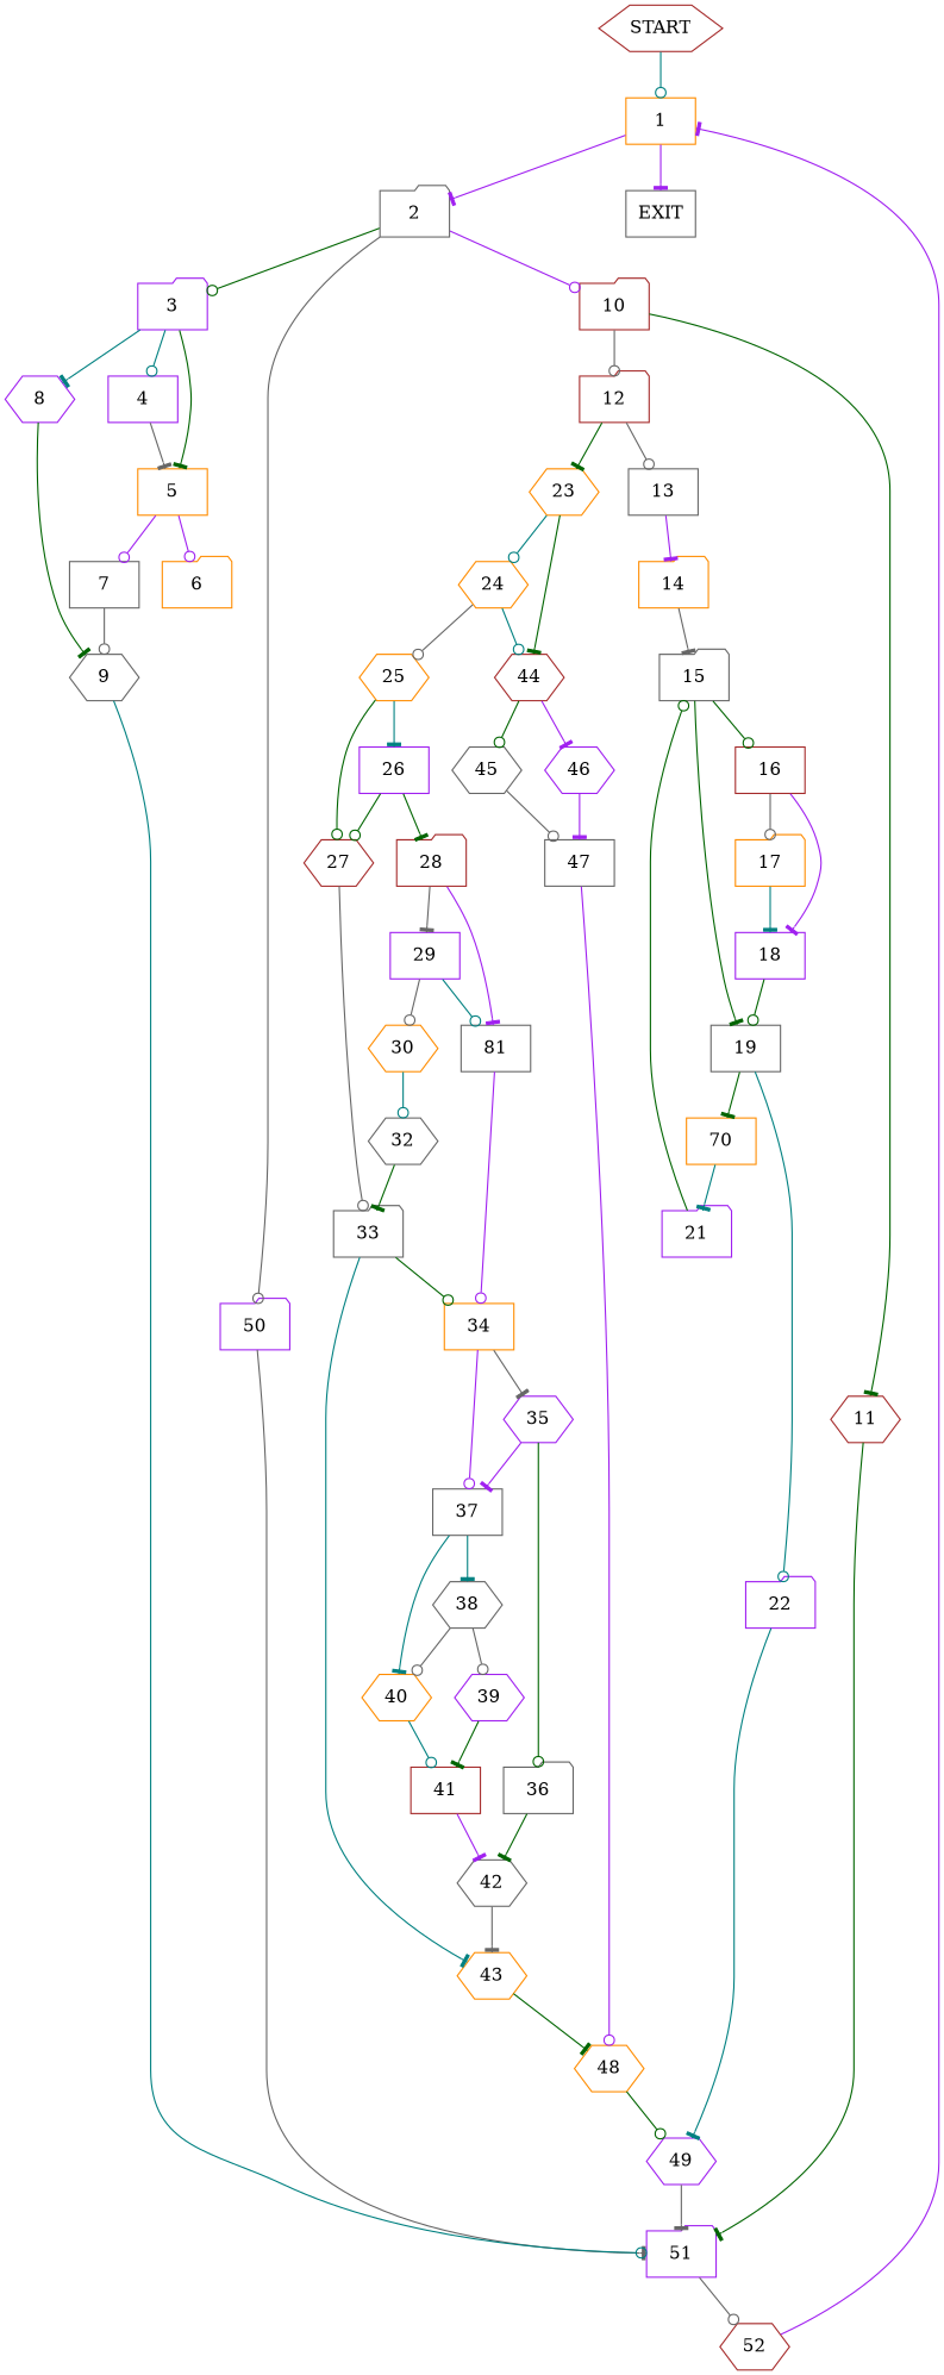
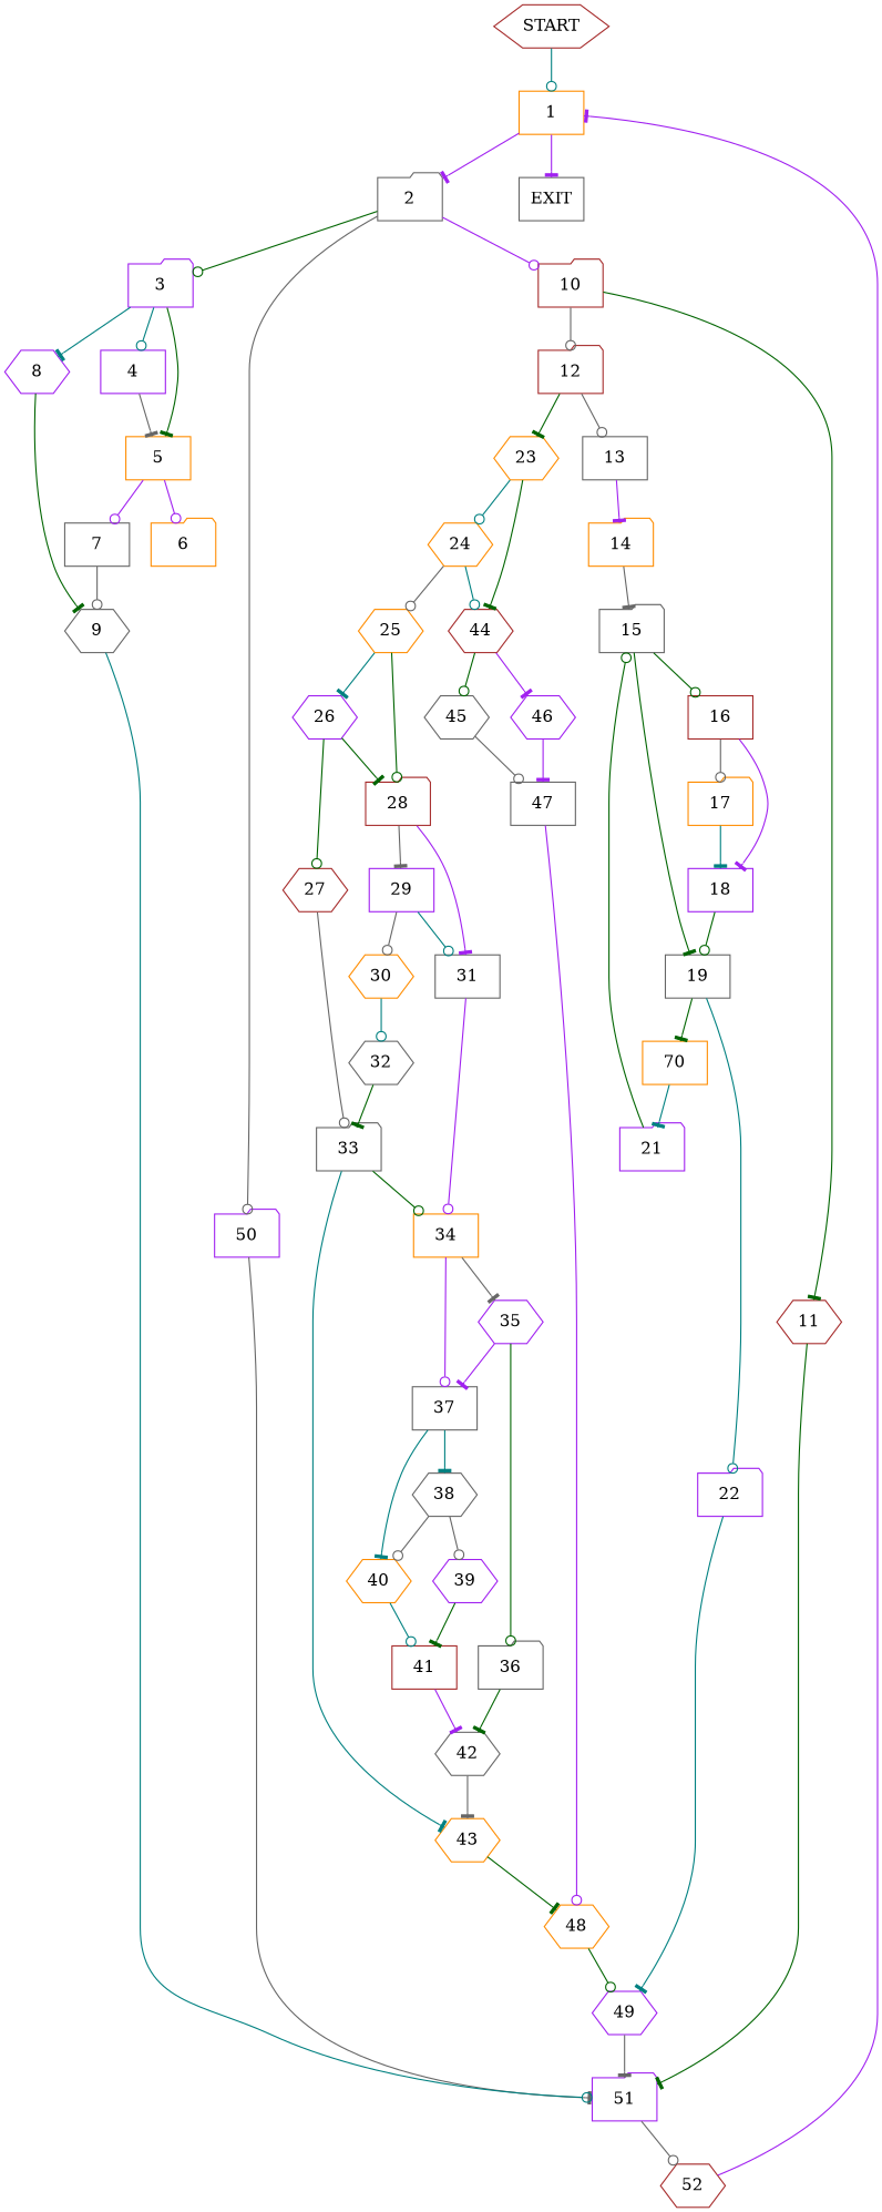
  digraph {
    node [color=gray40 shape=hexagon]
    edge [arrowhead=tee color=darkgreen]
    n1 [color=brown label=START]
    1 [color=darkorange shape=box]
    2 [shape=folder]
    n4 [label=EXIT shape=box]
    3 [color=purple shape=folder]
    10 [color=brown shape=folder]
    50 [color=purple shape=folder]
    4 [color=purple shape=box]
    5 [color=darkorange shape=box]
    8 [color=purple]
    11 [color=brown]
    12 [color=brown shape=folder]
    51 [color=purple shape=folder]
    6 [color=darkorange shape=folder]
    7 [shape=box]
    9
    52 [color=brown]
    13 [shape=box]
    23 [color=darkorange]
    14 [color=darkorange shape=folder]
    24 [color=darkorange]
    44 [color=brown]
    15 [shape=folder]
    16 [color=brown shape=box]
    19 [shape=box]
    17 [color=darkorange shape=folder]
    18 [color=purple shape=box]
    n28 [color=darkorange label=70 shape=box]
    22 [color=purple shape=folder]
    21 [color=purple shape=folder]
    49 [color=purple]
    25 [color=darkorange]
    45
    46 [color=purple]
-   26 [color=purple shape=box]
+   26 [color=purple]
    28 [color=brown shape=folder]
    27 [color=brown]
    29 [color=purple shape=box]
-   31 [shape=box label=81]
+   31 [shape=box]
    33 [shape=folder]
    34 [color=darkorange shape=box]
    43 [color=darkorange]
    30 [color=darkorange]
    32
    35 [color=purple]
    37 [shape=box]
    48 [color=darkorange]
    36 [shape=folder]
    38
    40 [color=darkorange]
    42
    39 [color=purple]
    41 [color=brown shape=box]
    47 [shape=box]
    n1 -> 1 [arrowhead=odot color=teal]
    1 -> 2 [color=purple]
    1 -> n4 [color=purple]
    2 -> 3 [arrowhead=odot]
    2 -> 10 [arrowhead=odot color=purple tailport=s2]
    2 -> 50 [arrowhead=odot color=gray40]
    3 -> 4 [arrowhead=odot color=teal]
    3 -> 5 [tailport=s2]
    3 -> 8 [color=teal]
    10 -> 11
    10 -> 12 [arrowhead=odot color=gray40]
    50 -> 51 [color=gray40]
    4 -> 5 [color=gray40]
    5 -> 6 [arrowhead=odot color=purple]
    5 -> 7 [arrowhead=odot color=purple]
    8 -> 9
    11 -> 51
    12 -> 13 [arrowhead=odot color=gray40]
    12 -> 23
    51 -> 52 [arrowhead=odot color=gray40]
    7 -> 9 [arrowhead=odot color=gray40]
    9 -> 51 [arrowhead=odot color=teal]
    52 -> 1 [color=purple]
    13 -> 14 [color=purple]
    23 -> 24 [arrowhead=odot color=teal]
    23 -> 44
    14 -> 15 [color=gray40]
    24 -> 44 [arrowhead=odot color=teal]
    24 -> 25 [arrowhead=odot color=gray40]
    44 -> 45 [arrowhead=odot]
    44 -> 46 [color=purple]
    15 -> 16 [arrowhead=odot]
    15 -> 19
    16 -> 17 [arrowhead=odot color=gray40]
    16 -> 18 [color=purple]
    19 -> n28
    19 -> 22 [arrowhead=odot color=teal]
    17 -> 18 [color=teal]
    18 -> 19 [arrowhead=odot]
    n28 -> 21 [color=teal]
    22 -> 49 [color=teal]
    21 -> 15 [arrowhead=odot]
    49 -> 51 [color=gray40]
    25 -> 26 [color=teal]
-   25 -> 27 [arrowhead=odot]
+   25 -> 28 [arrowhead=odot]
    45 -> 47 [arrowhead=odot color=gray40]
    46 -> 47 [color=purple]
    26 -> 28
    26 -> 27 [arrowhead=odot]
    28 -> 29 [color=gray40]
    28 -> 31 [color=purple]
    27 -> 33 [arrowhead=odot color=gray40]
    29 -> 31 [arrowhead=odot color=teal]
    29 -> 30 [arrowhead=odot color=gray40]
    31 -> 34 [arrowhead=odot color=purple]
    33 -> 34 [arrowhead=odot]
    33 -> 43 [color=teal]
    34 -> 35 [color=gray40]
    34 -> 37 [arrowhead=odot color=purple]
    43 -> 48
    30 -> 32 [arrowhead=odot color=teal]
    32 -> 33
    35 -> 37 [color=purple]
    35 -> 36 [arrowhead=odot]
    37 -> 38 [color=teal]
    37 -> 40 [color=teal]
    48 -> 49 [arrowhead=odot]
    36 -> 42
    38 -> 40 [arrowhead=odot color=gray40]
    38 -> 39 [arrowhead=odot color=gray40]
    40 -> 41 [arrowhead=odot color=teal]
    42 -> 43 [color=gray40]
    39 -> 41
    41 -> 42 [color=purple]
    47 -> 48 [arrowhead=odot color=purple]
  }
